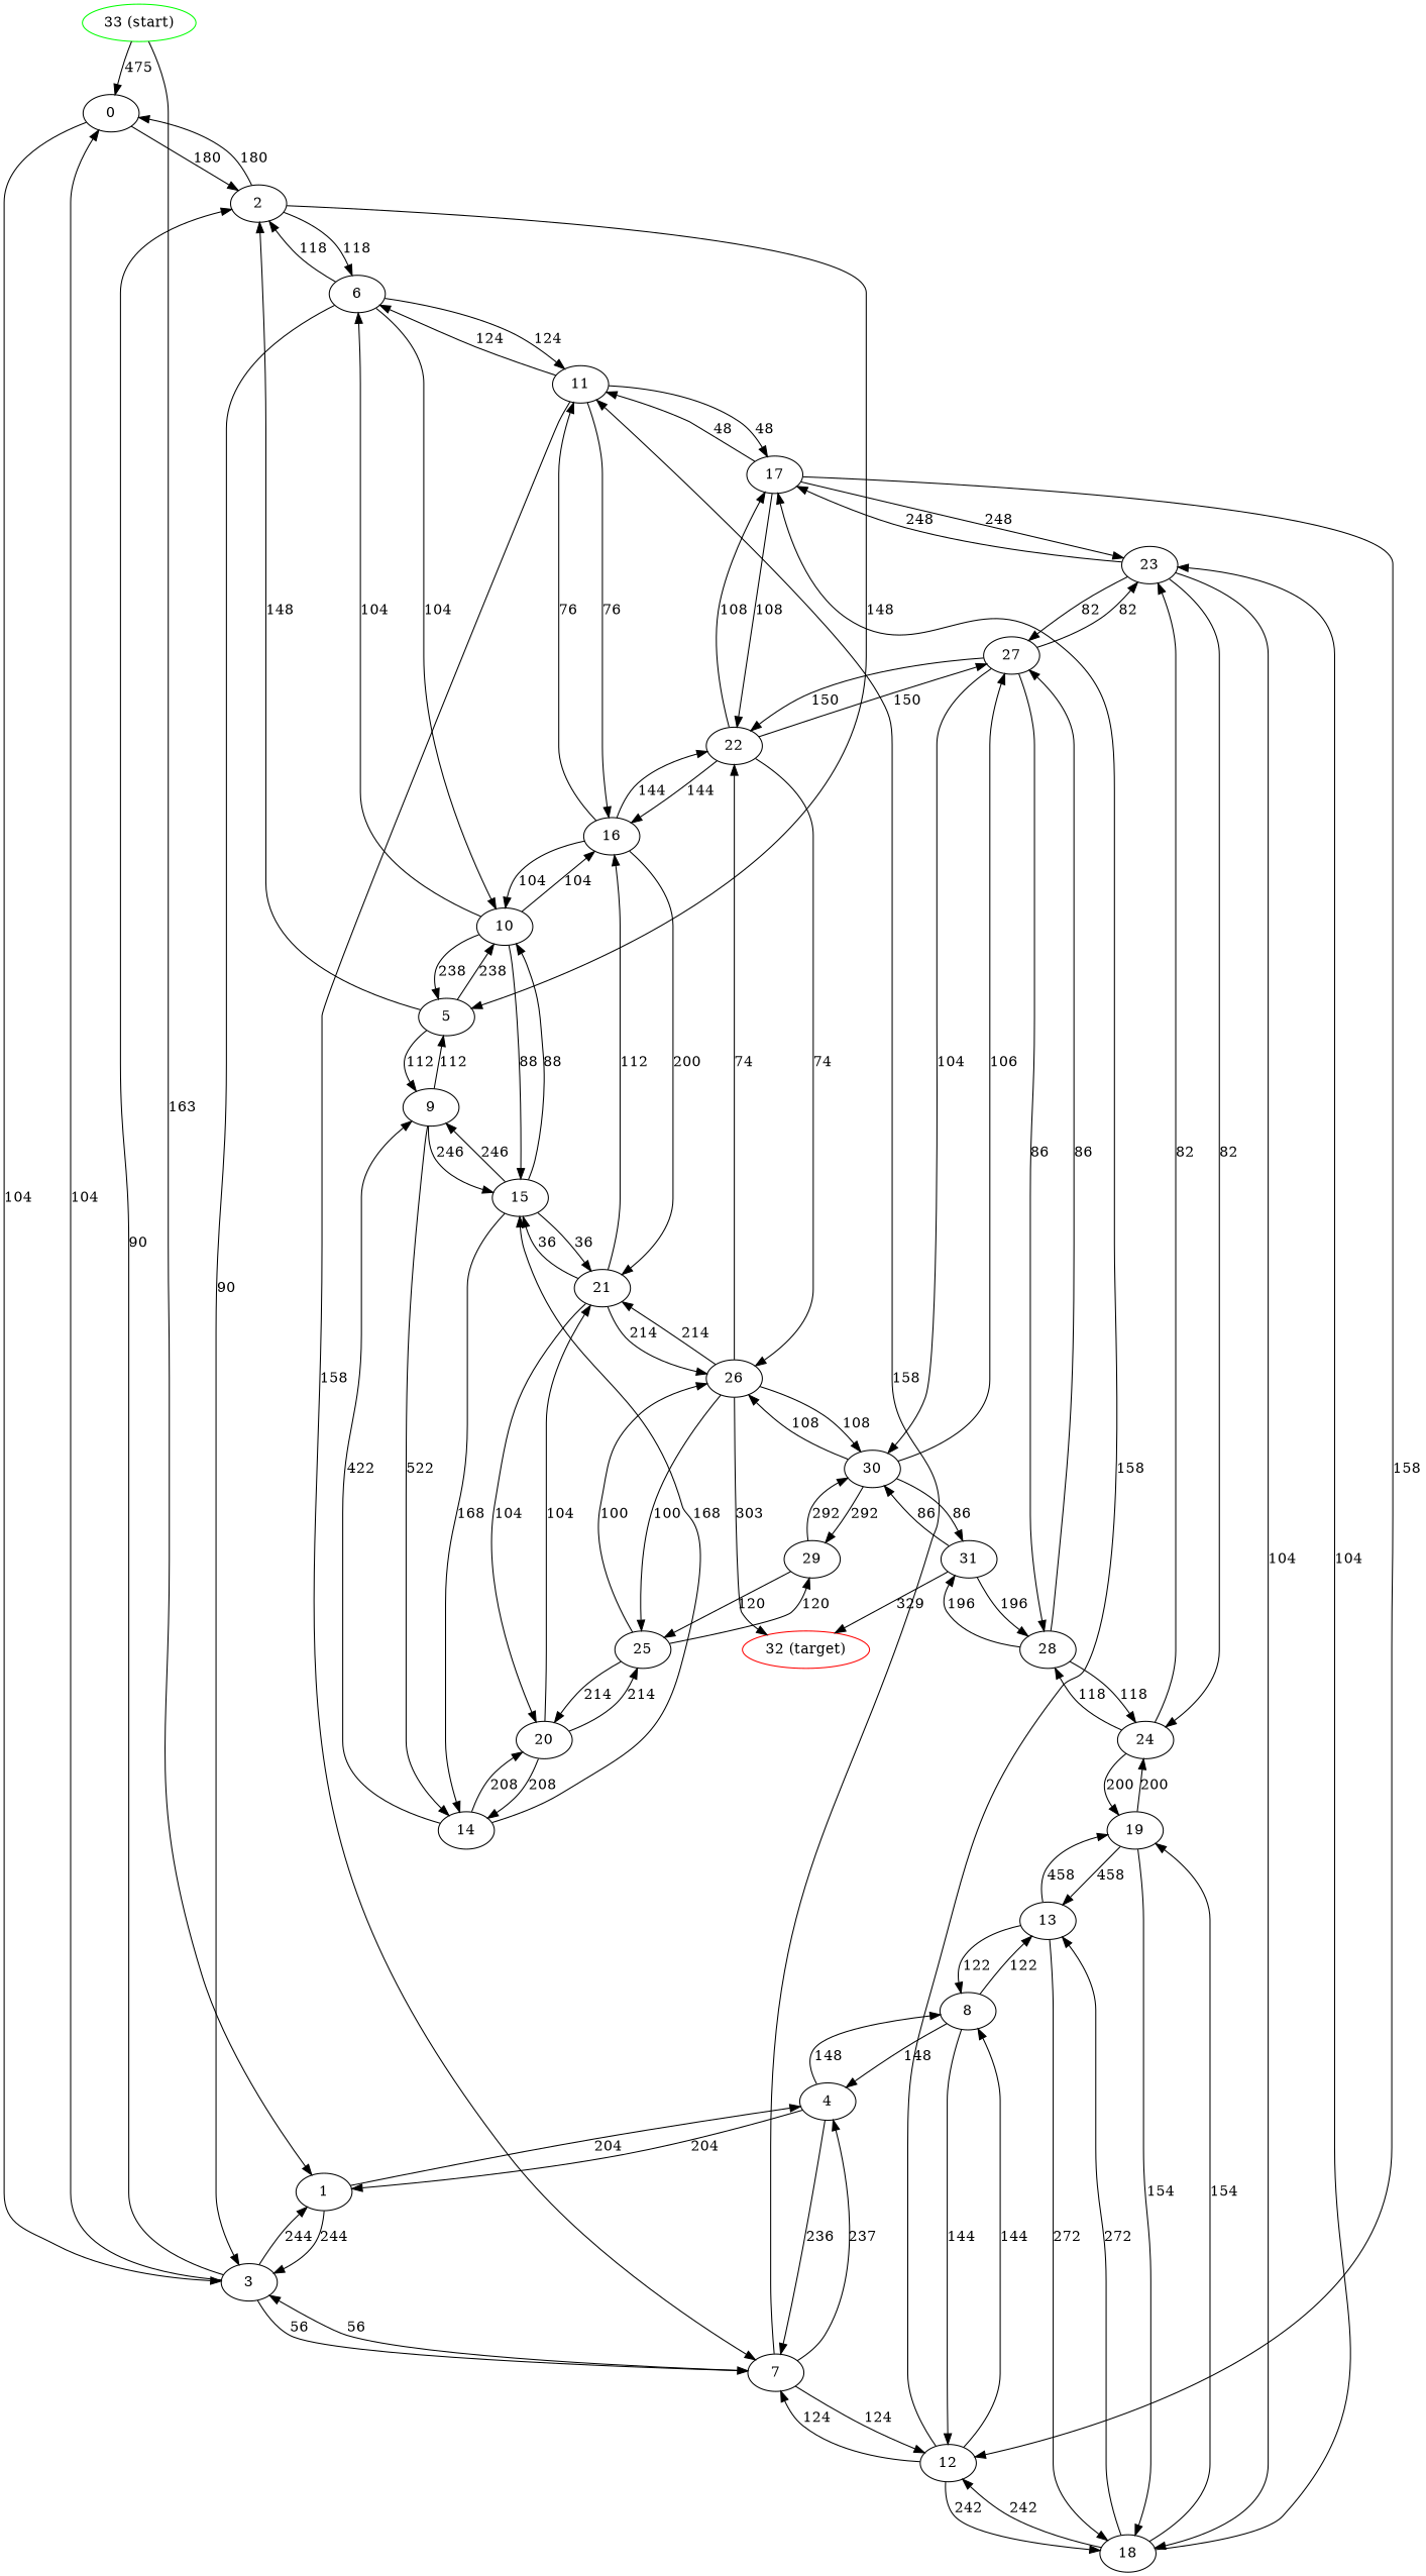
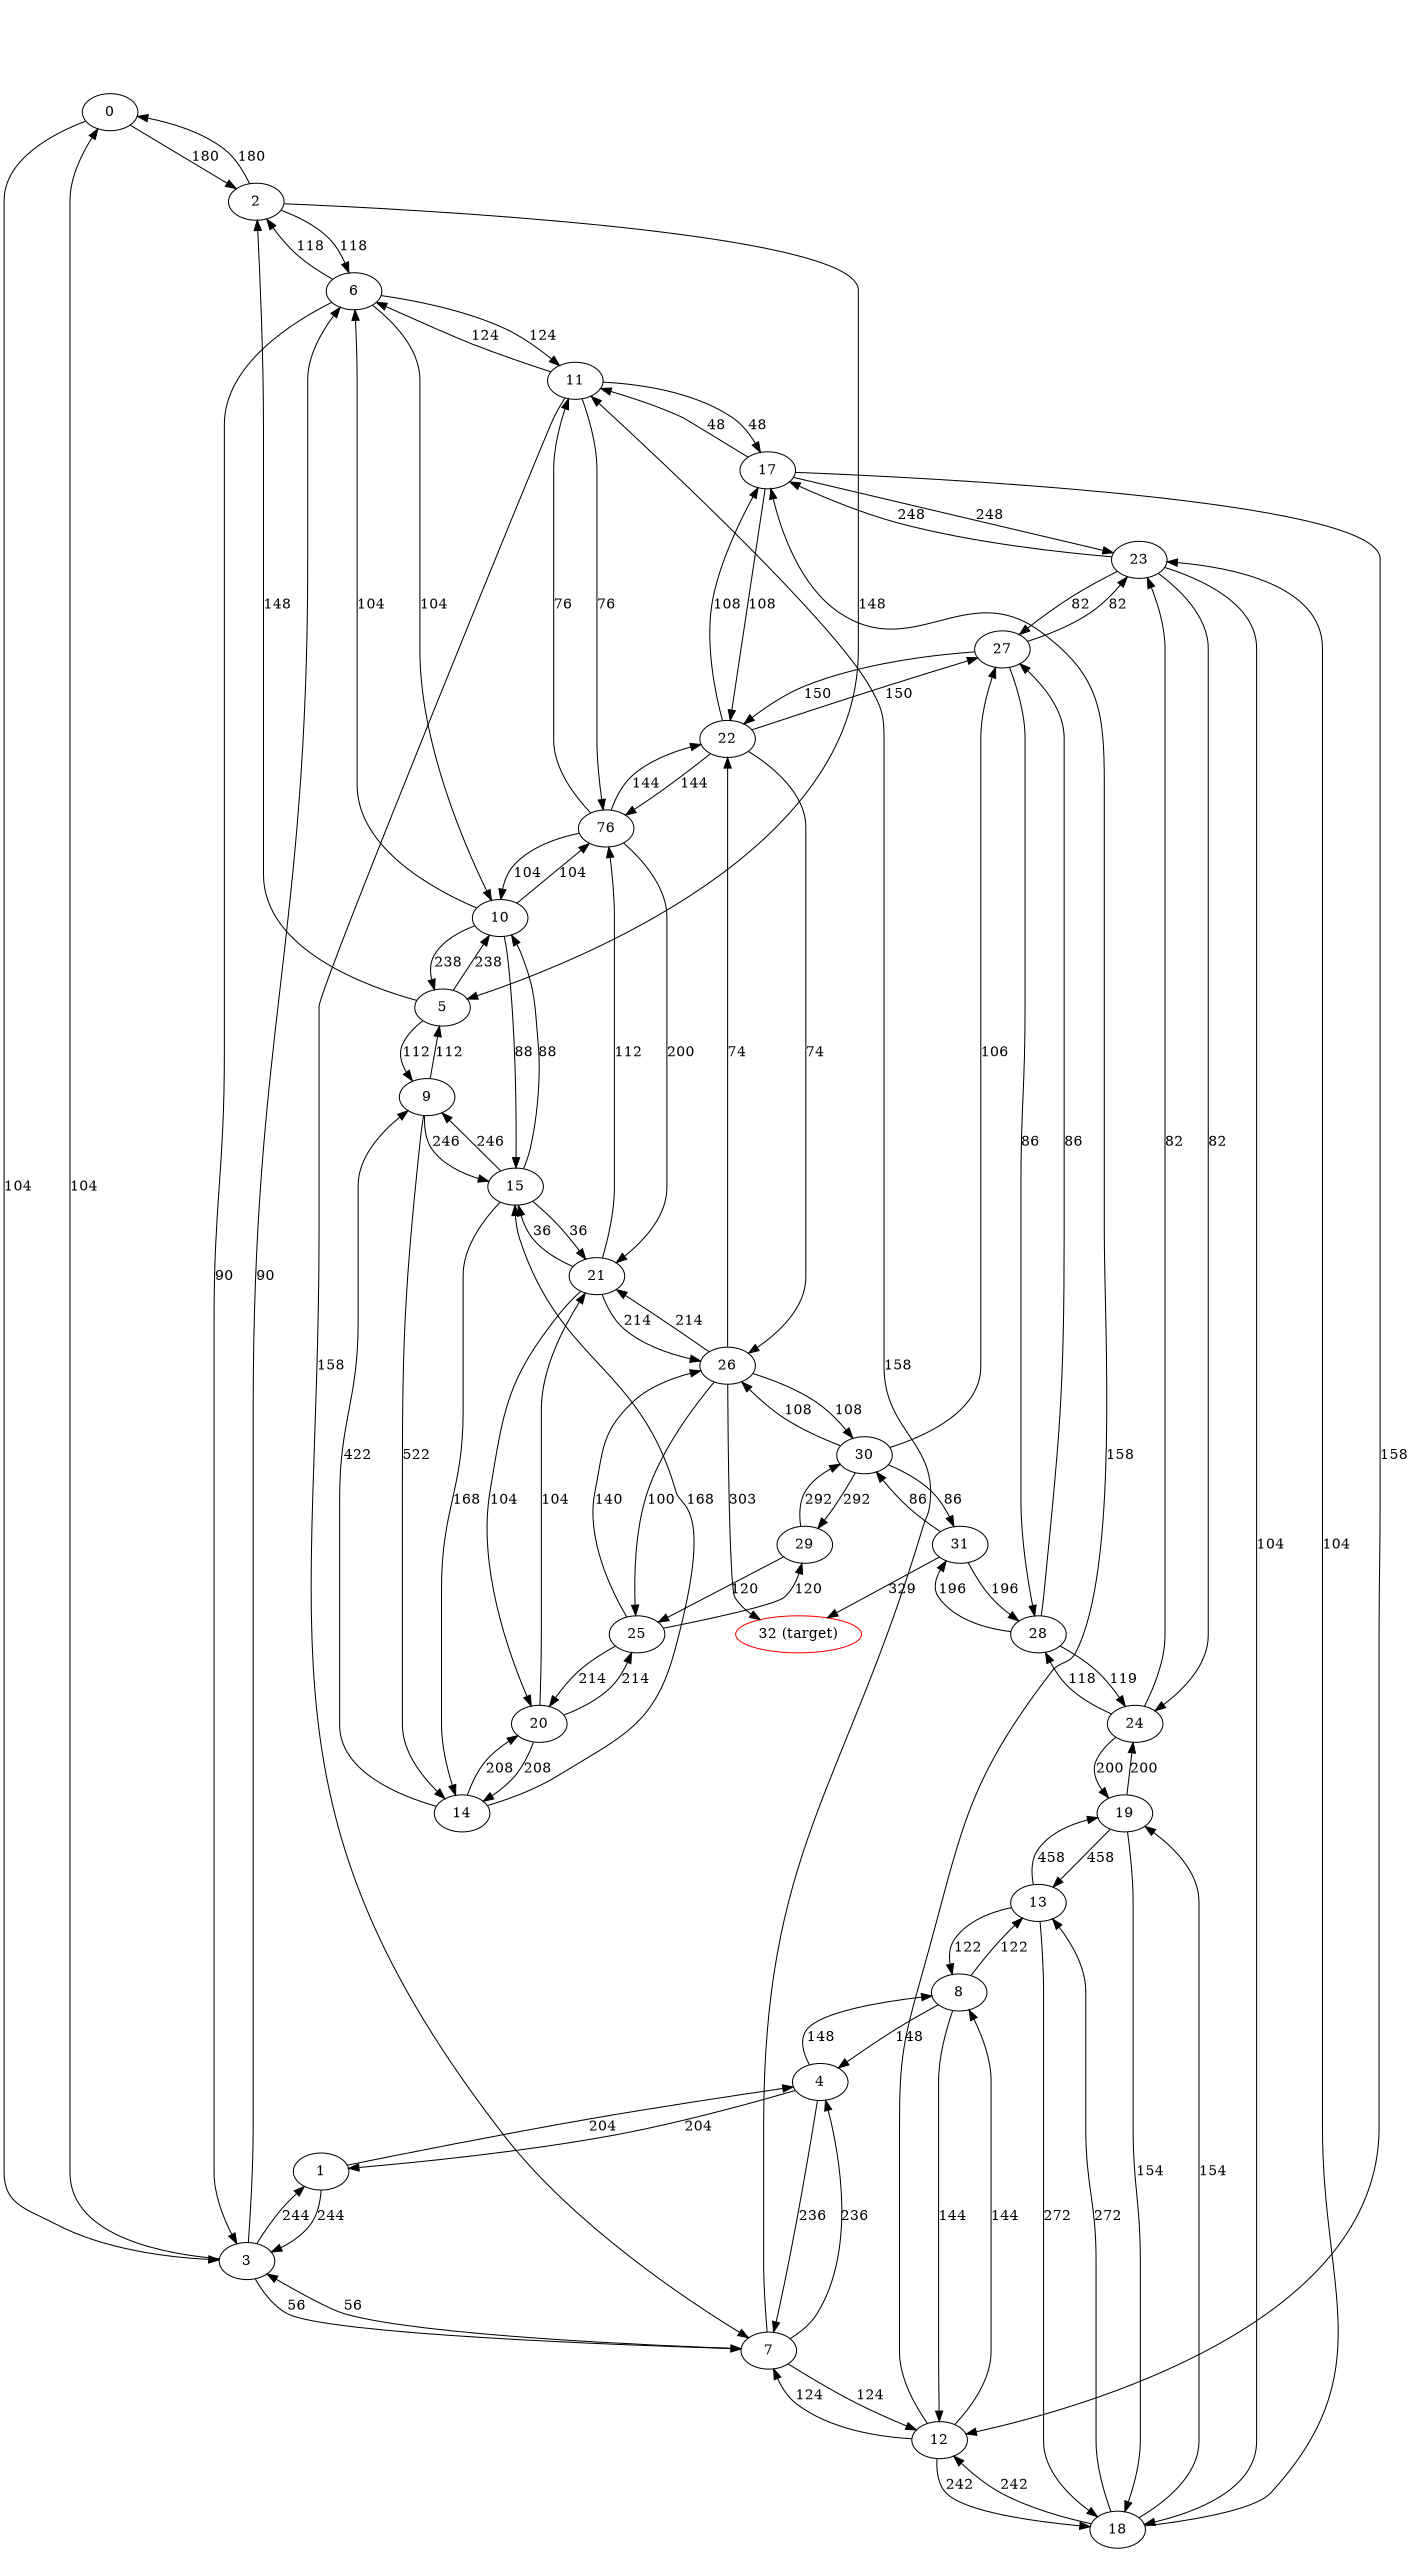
  digraph {
    n1 [label=0]
    n2 [label=2]
    n3 [label=3]
    n4 [label=5]
    n5 [label=6]
    n6 [label=1]
    n7 [label=7]
    n8 [label=9]
    n9 [label=10]
    n10 [label=11]
    n11 [label=4]
    n12 [label=12]
    n13 [label=8]
    n14 [label=13]
    n15 [label=14]
    n16 [label=15]
-   n17 [label=16]
+   n17 [label=76]
    n18 [label=17]
    n19 [label=18]
    n20 [label=19]
    n21 [label=20]
    n22 [label=21]
    n23 [label=22]
    n24 [label=23]
    n25 [label=24]
    n26 [label=25]
    n27 [label=26]
    n28 [label=27]
    n29 [label=28]
    n30 [label=29]
    n31 [label=30]
    n32 [color=red label="32 (target)"]
    n33 [label=31]
-   n34 [color=green label="33 (start)"]
    n1 -> n2 [label=180]
    n1 -> n3 [label=104]
    n2 -> n1 [label=180]
    n2 -> n4 [label=148]
    n2 -> n5 [label=118]
    n3 -> n1 [label=104]
-   n3 -> n2 [label=90]
+   n3 -> n5 [label=90]
    n3 -> n6 [label=244]
    n3 -> n7 [label=56]
    n4 -> n2 [label=148]
    n4 -> n8 [label=112]
    n4 -> n9 [label=238]
    n5 -> n2 [label=118]
    n5 -> n3 [label=90]
    n5 -> n9 [label=104]
    n5 -> n10 [label=124]
    n6 -> n3 [label=244]
    n6 -> n11 [label=204]
    n7 -> n3 [label=56]
    n7 -> n10 [label=158]
-   n7 -> n11 [label=237]
+   n7 -> n11 [label=236]
    n7 -> n12 [label=124]
    n8 -> n4 [label=112]
    n8 -> n15 [label=522]
    n8 -> n16 [label=246]
    n9 -> n4 [label=238]
    n9 -> n5 [label=104]
    n9 -> n16 [label=88]
    n9 -> n17 [label=104]
    n10 -> n5 [label=124]
    n10 -> n7 [label=158]
    n10 -> n17 [label=76]
    n10 -> n18 [label=48]
    n11 -> n6 [label=204]
    n11 -> n7 [label=236]
    n11 -> n13 [label=148]
    n12 -> n7 [label=124]
    n12 -> n13 [label=144]
    n12 -> n18 [label=158]
    n12 -> n19 [label=242]
    n13 -> n11 [label=148]
    n13 -> n12 [label=144]
    n13 -> n14 [label=122]
    n14 -> n13 [label=122]
    n14 -> n19 [label=272]
    n14 -> n20 [label=458]
    n15 -> n8 [label=422]
    n15 -> n16 [label=168]
    n15 -> n21 [label=208]
    n16 -> n8 [label=246]
    n16 -> n9 [label=88]
    n16 -> n15 [label=168]
    n16 -> n22 [label=36]
    n17 -> n9 [label=104]
    n17 -> n10 [label=76]
    n17 -> n22 [label=200]
    n17 -> n23 [label=144]
    n18 -> n10 [label=48]
    n18 -> n12 [label=158]
    n18 -> n23 [label=108]
    n18 -> n24 [label=248]
    n19 -> n12 [label=242]
    n19 -> n14 [label=272]
    n19 -> n20 [label=154]
    n19 -> n24 [label=104]
    n20 -> n14 [label=458]
    n20 -> n19 [label=154]
    n20 -> n25 [label=200]
    n21 -> n15 [label=208]
    n21 -> n22 [label=104]
    n21 -> n26 [label=214]
    n22 -> n16 [label=36]
    n22 -> n17 [label=112]
    n22 -> n21 [label=104]
    n22 -> n27 [label=214]
    n23 -> n17 [label=144]
    n23 -> n18 [label=108]
    n23 -> n27 [label=74]
    n23 -> n28 [label=150]
    n24 -> n18 [label=248]
    n24 -> n19 [label=104]
    n24 -> n25 [label=82]
    n24 -> n28 [label=82]
    n25 -> n20 [label=200]
    n25 -> n24 [label=82]
    n25 -> n29 [label=118]
    n26 -> n21 [label=214]
-   n26 -> n27 [label=100]
+   n26 -> n27 [label=140]
    n26 -> n30 [label=120]
    n27 -> n22 [label=214]
    n27 -> n23 [label=74]
    n27 -> n26 [label=100]
    n27 -> n31 [label=108]
    n27 -> n32 [label=303]
    n28 -> n23 [label=150]
    n28 -> n24 [label=82]
    n28 -> n29 [label=86]
-   n28 -> n31 [label=104]
-   n29 -> n25 [label=118]
+   n29 -> n25 [label=119]
    n29 -> n28 [label=86]
    n29 -> n33 [label=196]
    n30 -> n26 [label=120]
    n30 -> n31 [label=292]
    n31 -> n27 [label=108]
    n31 -> n28 [label=106]
    n31 -> n30 [label=292]
    n31 -> n33 [label=86]
    n33 -> n29 [label=196]
    n33 -> n31 [label=86]
    n33 -> n32 [label=329]
-   n34 -> n1 [label=475]
-   n34 -> n6 [label=163]
  }
